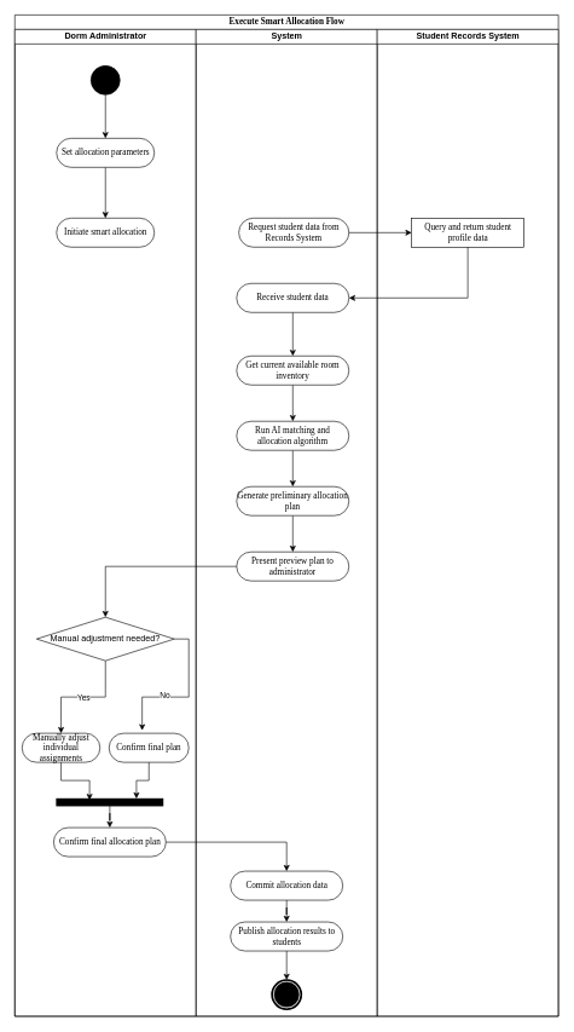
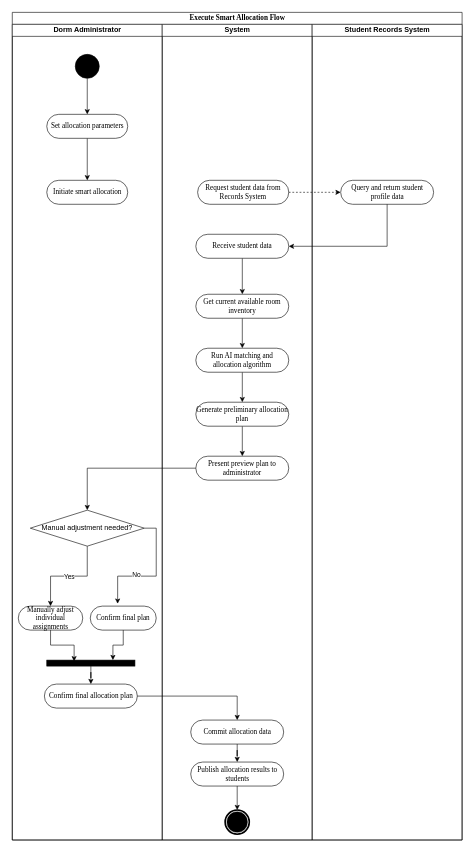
  <mxCell id="0" />
  <mxCell id="1" parent="0" />
  <mxCell id="2" value="Execute Smart Allocation Flow" style="swimlane;html=1;childLayout=stackLayout;startSize=20;rounded=0;shadow=0;comic=0;labelBackgroundColor=none;strokeWidth=1;fontFamily=Verdana;fontSize=12;align=center;" parent="1" vertex="1"><mxGeometry x="20" y="20" width="750" height="1380" as="geometry" /></mxCell>
  <mxCell id="3" value="Dorm Administrator" style="swimlane;html=1;startSize=20;" parent="2" vertex="1"><mxGeometry y="20" width="250" height="1360" as="geometry" /></mxCell>
  <mxCell id="4" style="edgeStyle=orthogonalEdgeStyle;rounded=0;orthogonalLoop=1;jettySize=auto;html=1;entryX=0.5;entryY=0;entryDx=0;entryDy=0;" edge="1" parent="3" source="5" target="7"><mxGeometry relative="1" as="geometry" /></mxCell>
  <mxCell id="5" value="" style="ellipse;whiteSpace=wrap;html=1;rounded=0;shadow=0;comic=0;labelBackgroundColor=none;strokeWidth=1;fillColor=#000000;fontFamily=Verdana;fontSize=12;align=center;" vertex="1" parent="3"><mxGeometry x="105" y="50" width="40" height="40" as="geometry" /></mxCell>
  <mxCell id="6" value="" style="edgeStyle=orthogonalEdgeStyle;rounded=0;orthogonalLoop=1;jettySize=auto;html=1;" edge="1" parent="3" source="7" target="8"><mxGeometry relative="1" as="geometry" /></mxCell>
  <mxCell id="7" value="Set allocation parameters" style="rounded=1;whiteSpace=wrap;html=1;shadow=0;comic=0;labelBackgroundColor=none;strokeWidth=1;fontFamily=Verdana;fontSize=12;align=center;arcSize=50;" vertex="1" parent="3"><mxGeometry x="57.5" y="150" width="135" height="40" as="geometry" /></mxCell>
  <mxCell id="8" value="Initiate smart allocation" style="rounded=1;whiteSpace=wrap;html=1;shadow=0;comic=0;labelBackgroundColor=none;strokeWidth=1;fontFamily=Verdana;fontSize=12;align=center;arcSize=50;" vertex="1" parent="3"><mxGeometry x="57.5" y="260" width="135" height="40" as="geometry" /></mxCell>
  <mxCell id="9" style="edgeStyle=orthogonalEdgeStyle;rounded=0;orthogonalLoop=1;jettySize=auto;html=1;entryX=0.5;entryY=0;entryDx=0;entryDy=0;" edge="1" parent="3" source="11" target="16"><mxGeometry relative="1" as="geometry" /></mxCell>
  <mxCell id="10" value="Yes" style="edgeLabel;html=1;align=center;verticalAlign=middle;resizable=0;points=[];" vertex="1" connectable="0" parent="9"><mxGeometry x="0.005" relative="1" as="geometry"><mxPoint as="offset" /></mxGeometry></mxCell>
  <mxCell id="11" value="Manual adjustment needed?" style="rhombus;whiteSpace=wrap;html=1;" vertex="1" parent="3"><mxGeometry x="30" y="810" width="190" height="60" as="geometry" /></mxCell>
  <mxCell id="12" style="edgeStyle=orthogonalEdgeStyle;rounded=0;orthogonalLoop=1;jettySize=auto;html=1;entryX=0.75;entryY=0;entryDx=0;entryDy=0;" edge="1" parent="3" source="13" target="18"><mxGeometry relative="1" as="geometry" /></mxCell>
  <mxCell id="13" value="Confirm final plan" style="rounded=1;whiteSpace=wrap;html=1;shadow=0;comic=0;labelBackgroundColor=none;strokeWidth=1;fontFamily=Verdana;fontSize=12;align=center;arcSize=50;" vertex="1" parent="3"><mxGeometry x="130" y="970" width="110" height="40" as="geometry" /></mxCell>
  <mxCell id="14" style="edgeStyle=orthogonalEdgeStyle;rounded=0;orthogonalLoop=1;jettySize=auto;html=1;entryX=0.415;entryY=-0.1;entryDx=0;entryDy=0;exitX=1;exitY=0.5;exitDx=0;exitDy=0;entryPerimeter=0;" edge="1" parent="3" target="13" source="11"><mxGeometry relative="1" as="geometry"><mxPoint x="210" y="810" as="sourcePoint" /></mxGeometry></mxCell>
  <mxCell id="15" value="No" style="edgeLabel;html=1;align=center;verticalAlign=middle;resizable=0;points=[];" vertex="1" connectable="0" parent="14"><mxGeometry x="0.274" y="-3" relative="1" as="geometry"><mxPoint as="offset" /></mxGeometry></mxCell>
  <mxCell id="16" value="Manually adjust individual assignments" style="rounded=1;whiteSpace=wrap;html=1;shadow=0;comic=0;labelBackgroundColor=none;strokeWidth=1;fontFamily=Verdana;fontSize=12;align=center;arcSize=50;" vertex="1" parent="3"><mxGeometry x="10" y="970" width="107.5" height="40" as="geometry" /></mxCell>
  <mxCell id="17" style="edgeStyle=orthogonalEdgeStyle;rounded=0;orthogonalLoop=1;jettySize=auto;html=1;" edge="1" parent="3" source="18" target="20"><mxGeometry relative="1" as="geometry" /></mxCell>
  <mxCell id="18" value="" style="whiteSpace=wrap;html=1;rounded=0;shadow=0;comic=0;labelBackgroundColor=none;strokeWidth=1;fillColor=#000000;fontFamily=Verdana;fontSize=12;align=center;rotation=0;" vertex="1" parent="3"><mxGeometry x="57.5" y="1060" width="147" height="10" as="geometry" /></mxCell>
  <mxCell id="19" style="edgeStyle=orthogonalEdgeStyle;rounded=0;orthogonalLoop=1;jettySize=auto;html=1;entryX=0.31;entryY=0.2;entryDx=0;entryDy=0;entryPerimeter=0;" edge="1" parent="3" source="16" target="18"><mxGeometry relative="1" as="geometry" /></mxCell>
  <mxCell id="20" value="Confirm final allocation plan" style="rounded=1;whiteSpace=wrap;html=1;shadow=0;comic=0;labelBackgroundColor=none;strokeWidth=1;fontFamily=Verdana;fontSize=12;align=center;arcSize=50;" vertex="1" parent="3"><mxGeometry x="53.5" y="1100" width="155" height="40" as="geometry" /></mxCell>
  <mxCell id="21" value="System" style="swimlane;html=1;startSize=20;" parent="2" vertex="1"><mxGeometry x="250" y="20" width="250" height="1360" as="geometry" /></mxCell>
  <mxCell id="22" value="Request student data from Records System" style="rounded=1;whiteSpace=wrap;html=1;shadow=0;comic=0;labelBackgroundColor=none;strokeWidth=1;fontFamily=Verdana;fontSize=12;align=center;arcSize=50;" vertex="1" parent="21"><mxGeometry x="59" y="260" width="152" height="40" as="geometry" /></mxCell>
  <mxCell id="23" value="" style="edgeStyle=orthogonalEdgeStyle;rounded=0;orthogonalLoop=1;jettySize=auto;html=1;" edge="1" parent="21" source="24" target="26"><mxGeometry relative="1" as="geometry" /></mxCell>
  <mxCell id="24" value="Receive student data" style="rounded=1;whiteSpace=wrap;html=1;shadow=0;comic=0;labelBackgroundColor=none;strokeWidth=1;fontFamily=Verdana;fontSize=12;align=center;arcSize=50;" vertex="1" parent="21"><mxGeometry x="56" y="350" width="155" height="40" as="geometry" /></mxCell>
  <mxCell id="25" value="" style="edgeStyle=orthogonalEdgeStyle;rounded=0;orthogonalLoop=1;jettySize=auto;html=1;" edge="1" parent="21" source="26" target="28"><mxGeometry relative="1" as="geometry" /></mxCell>
  <mxCell id="26" value="Get current available room inventory" style="rounded=1;whiteSpace=wrap;html=1;shadow=0;comic=0;labelBackgroundColor=none;strokeWidth=1;fontFamily=Verdana;fontSize=12;align=center;arcSize=50;" vertex="1" parent="21"><mxGeometry x="56" y="450" width="155" height="40" as="geometry" /></mxCell>
  <mxCell id="27" value="" style="edgeStyle=orthogonalEdgeStyle;rounded=0;orthogonalLoop=1;jettySize=auto;html=1;" edge="1" parent="21" source="28" target="30"><mxGeometry relative="1" as="geometry" /></mxCell>
  <mxCell id="28" value="Run AI matching and allocation algorithm" style="rounded=1;whiteSpace=wrap;html=1;shadow=0;comic=0;labelBackgroundColor=none;strokeWidth=1;fontFamily=Verdana;fontSize=12;align=center;arcSize=50;" vertex="1" parent="21"><mxGeometry x="56" y="540" width="155" height="40" as="geometry" /></mxCell>
  <mxCell id="29" value="" style="edgeStyle=orthogonalEdgeStyle;rounded=0;orthogonalLoop=1;jettySize=auto;html=1;" edge="1" parent="21" source="30" target="31"><mxGeometry relative="1" as="geometry" /></mxCell>
  <mxCell id="30" value="Generate preliminary allocation plan" style="rounded=1;whiteSpace=wrap;html=1;shadow=0;comic=0;labelBackgroundColor=none;strokeWidth=1;fontFamily=Verdana;fontSize=12;align=center;arcSize=50;" vertex="1" parent="21"><mxGeometry x="56" y="630" width="155" height="40" as="geometry" /></mxCell>
  <mxCell id="31" value="Present preview plan to administrator" style="rounded=1;whiteSpace=wrap;html=1;shadow=0;comic=0;labelBackgroundColor=none;strokeWidth=1;fontFamily=Verdana;fontSize=12;align=center;arcSize=50;" vertex="1" parent="21"><mxGeometry x="56" y="720" width="155" height="40" as="geometry" /></mxCell>
  <mxCell id="32" value="" style="edgeStyle=orthogonalEdgeStyle;rounded=0;orthogonalLoop=1;jettySize=auto;html=1;" edge="1" parent="21" source="33" target="35"><mxGeometry relative="1" as="geometry" /></mxCell>
  <mxCell id="33" value="Commit allocation data" style="rounded=1;whiteSpace=wrap;html=1;shadow=0;comic=0;labelBackgroundColor=none;strokeWidth=1;fontFamily=Verdana;fontSize=12;align=center;arcSize=50;" vertex="1" parent="21"><mxGeometry x="47.5" y="1160" width="155" height="40" as="geometry" /></mxCell>
  <mxCell id="34" value="" style="edgeStyle=orthogonalEdgeStyle;rounded=0;orthogonalLoop=1;jettySize=auto;html=1;" edge="1" parent="21" source="35" target="36"><mxGeometry relative="1" as="geometry" /></mxCell>
  <mxCell id="35" value="Publish allocation results to students" style="rounded=1;whiteSpace=wrap;html=1;shadow=0;comic=0;labelBackgroundColor=none;strokeWidth=1;fontFamily=Verdana;fontSize=12;align=center;arcSize=50;" vertex="1" parent="21"><mxGeometry x="47.5" y="1230" width="155" height="40" as="geometry" /></mxCell>
  <mxCell id="36" value="" style="shape=mxgraph.bpmn.shape;html=1;verticalLabelPosition=bottom;labelBackgroundColor=#ffffff;verticalAlign=top;perimeter=ellipsePerimeter;outline=end;symbol=terminate;rounded=0;shadow=0;comic=0;strokeWidth=1;fontFamily=Verdana;fontSize=12;align=center;" vertex="1" parent="21"><mxGeometry x="105" y="1310" width="40" height="40" as="geometry" /></mxCell>
  <mxCell id="37" value="Student Records System" style="swimlane;html=1;startSize=20;" parent="2" vertex="1"><mxGeometry x="500" y="20" width="250" height="1360" as="geometry" /></mxCell>
- <mxCell id="38" value="Query and return student profile data" style="whiteSpace=wrap;html=1;shadow=0;comic=0;labelBackgroundColor=none;strokeWidth=1;fontFamily=Verdana;fontSize=12;align=center;arcSize=50;rounded=0;" vertex="1" parent="37"><mxGeometry x="47.5" y="260" width="155" height="40" as="geometry" /></mxCell>
- <mxCell id="39" style="edgeStyle=orthogonalEdgeStyle;rounded=0;orthogonalLoop=1;jettySize=auto;html=1;" edge="1" parent="2" source="22" target="38"><mxGeometry relative="1" as="geometry" /></mxCell>
+ <mxCell id="38" value="Query and return student profile data" style="rounded=1;whiteSpace=wrap;html=1;shadow=0;comic=0;labelBackgroundColor=none;strokeWidth=1;fontFamily=Verdana;fontSize=12;align=center;arcSize=50;" vertex="1" parent="37"><mxGeometry x="47.5" y="260" width="155" height="40" as="geometry" /></mxCell>
+ <mxCell id="39" style="edgeStyle=orthogonalEdgeStyle;rounded=0;orthogonalLoop=1;jettySize=auto;html=1;dashed=1;" edge="1" parent="2" source="22" target="38"><mxGeometry relative="1" as="geometry" /></mxCell>
  <mxCell id="40" value="" style="edgeStyle=orthogonalEdgeStyle;rounded=0;orthogonalLoop=1;jettySize=auto;html=1;entryX=1;entryY=0.5;entryDx=0;entryDy=0;" edge="1" parent="2" source="38" target="24"><mxGeometry relative="1" as="geometry"><Array as="points"><mxPoint x="625" y="390" /></Array></mxGeometry></mxCell>
  <mxCell id="41" style="edgeStyle=orthogonalEdgeStyle;rounded=0;orthogonalLoop=1;jettySize=auto;html=1;entryX=0.5;entryY=0;entryDx=0;entryDy=0;" edge="1" parent="2" source="31" target="11"><mxGeometry relative="1" as="geometry" /></mxCell>
  <mxCell id="42" value="" style="edgeStyle=orthogonalEdgeStyle;rounded=0;orthogonalLoop=1;jettySize=auto;html=1;" edge="1" parent="2" source="20" target="33"><mxGeometry relative="1" as="geometry" /></mxCell>
